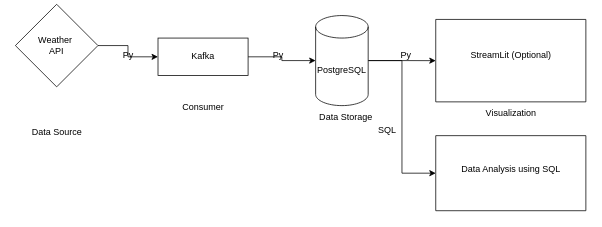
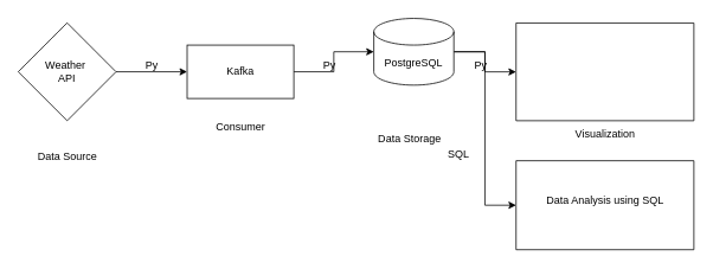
  <mxCell id="0" />
  <mxCell id="1" parent="0" />
  <mxCell id="2" style="edgeStyle=orthogonalEdgeStyle;rounded=0;orthogonalLoop=1;jettySize=auto;html=1;exitX=1;exitY=0.5;exitDx=0;exitDy=0;" edge="1" parent="1" source="3" target="5"><mxGeometry relative="1" as="geometry"><mxPoint x="250" y="80" as="targetPoint" /></mxGeometry></mxCell>
- <mxCell id="3" value="Weather&amp;nbsp;&lt;div&gt;API&lt;/div&gt;" style="rhombus;whiteSpace=wrap;html=1;" vertex="1" parent="1"><mxGeometry x="20" y="5" width="110" height="110" as="geometry" /></mxCell>
+ <mxCell id="3" value="Weather&amp;nbsp;&lt;div&gt;API&lt;/div&gt;" style="rhombus;whiteSpace=wrap;html=1;" vertex="1" parent="1"><mxGeometry x="20" y="25" width="110" height="110" as="geometry" /></mxCell>
  <mxCell id="4" style="edgeStyle=orthogonalEdgeStyle;rounded=0;orthogonalLoop=1;jettySize=auto;html=1;exitX=1;exitY=0.5;exitDx=0;exitDy=0;" edge="1" parent="1" source="5" target="8"><mxGeometry relative="1" as="geometry"><mxPoint x="410" y="80" as="targetPoint" /></mxGeometry></mxCell>
- <mxCell id="5" value="Kafka" style="rounded=0;whiteSpace=wrap;html=1;" vertex="1" parent="1"><mxGeometry x="210" y="50" width="120" height="50" as="geometry" /></mxCell>
+ <mxCell id="5" value="Kafka" style="rounded=0;whiteSpace=wrap;html=1;" vertex="1" parent="1"><mxGeometry x="210" y="50" width="120" height="60" as="geometry" /></mxCell>
  <mxCell id="6" style="edgeStyle=orthogonalEdgeStyle;rounded=0;orthogonalLoop=1;jettySize=auto;html=1;exitX=1;exitY=0.5;exitDx=0;exitDy=0;exitPerimeter=0;" edge="1" parent="1" source="8" target="12"><mxGeometry relative="1" as="geometry"><mxPoint x="570" y="80.167" as="targetPoint" /></mxGeometry></mxCell>
  <mxCell id="7" style="edgeStyle=orthogonalEdgeStyle;rounded=0;orthogonalLoop=1;jettySize=auto;html=1;exitX=1;exitY=0.5;exitDx=0;exitDy=0;exitPerimeter=0;entryX=0;entryY=0.5;entryDx=0;entryDy=0;" edge="1" parent="1" source="8" target="18"><mxGeometry relative="1" as="geometry" /></mxCell>
- <mxCell id="8" value="PostgreSQL" style="shape=cylinder3;whiteSpace=wrap;html=1;boundedLbl=1;backgroundOutline=1;size=15;" vertex="1" parent="1"><mxGeometry x="420" y="20" width="70" height="120" as="geometry" /></mxCell>
+ <mxCell id="8" value="PostgreSQL" style="shape=cylinder3;whiteSpace=wrap;html=1;boundedLbl=1;backgroundOutline=1;size=15;" vertex="1" parent="1"><mxGeometry x="420" y="20" width="90" height="75" as="geometry" /></mxCell>
  <mxCell id="9" value="Data Source" style="text;html=1;align=center;verticalAlign=middle;resizable=0;points=[];autosize=1;strokeColor=none;fillColor=none;" vertex="1" parent="1"><mxGeometry x="30" y="160" width="90" height="30" as="geometry" /></mxCell>
  <mxCell id="10" value="Consumer" style="text;html=1;align=center;verticalAlign=middle;resizable=0;points=[];autosize=1;strokeColor=none;fillColor=none;" vertex="1" parent="1"><mxGeometry x="230" y="128" width="80" height="30" as="geometry" /></mxCell>
  <mxCell id="11" value="Data Storage" style="text;html=1;align=center;verticalAlign=middle;resizable=0;points=[];autosize=1;strokeColor=none;fillColor=none;" vertex="1" parent="1"><mxGeometry x="415" y="140" width="90" height="30" as="geometry" /></mxCell>
  <mxCell id="12" value="" style="swimlane;startSize=0;" vertex="1" parent="1"><mxGeometry x="580" y="25.17" width="200" height="109.83" as="geometry"><mxRectangle x="610" y="65.17" width="50" height="40" as="alternateBounds" /></mxGeometry></mxCell>
- <mxCell id="13" value="StreamLit (Optional)" style="text;html=1;align=center;verticalAlign=middle;resizable=0;points=[];autosize=1;strokeColor=none;fillColor=none;" vertex="1" parent="1"><mxGeometry x="615" y="58" width="130" height="30" as="geometry" /></mxCell>
  <mxCell id="14" value="Visualization" style="text;html=1;align=center;verticalAlign=middle;resizable=0;points=[];autosize=1;strokeColor=none;fillColor=none;" vertex="1" parent="1"><mxGeometry x="635" y="135" width="90" height="30" as="geometry" /></mxCell>
  <mxCell id="15" value="Py" style="text;html=1;align=center;verticalAlign=middle;resizable=0;points=[];autosize=1;strokeColor=none;fillColor=none;" vertex="1" parent="1"><mxGeometry x="150" y="58" width="40" height="30" as="geometry" /></mxCell>
  <mxCell id="16" value="Py" style="text;html=1;align=center;verticalAlign=middle;resizable=0;points=[];autosize=1;strokeColor=none;fillColor=none;" vertex="1" parent="1"><mxGeometry x="350" y="58" width="40" height="30" as="geometry" /></mxCell>
  <mxCell id="17" value="Py" style="text;html=1;align=center;verticalAlign=middle;resizable=0;points=[];autosize=1;strokeColor=none;fillColor=none;" vertex="1" parent="1"><mxGeometry x="520" y="58" width="40" height="30" as="geometry" /></mxCell>
  <mxCell id="18" value="" style="swimlane;startSize=0;" vertex="1" parent="1"><mxGeometry x="580" y="180" width="200" height="100" as="geometry" /></mxCell>
  <mxCell id="19" value="Data Analysis using SQL" style="text;html=1;align=center;verticalAlign=middle;resizable=0;points=[];autosize=1;strokeColor=none;fillColor=none;" vertex="1" parent="18"><mxGeometry x="20" y="30" width="160" height="30" as="geometry" /></mxCell>
  <mxCell id="20" value="SQL" style="text;html=1;align=center;verticalAlign=middle;resizable=0;points=[];autosize=1;strokeColor=none;fillColor=none;" vertex="1" parent="1"><mxGeometry x="490" y="158" width="50" height="30" as="geometry" /></mxCell>
